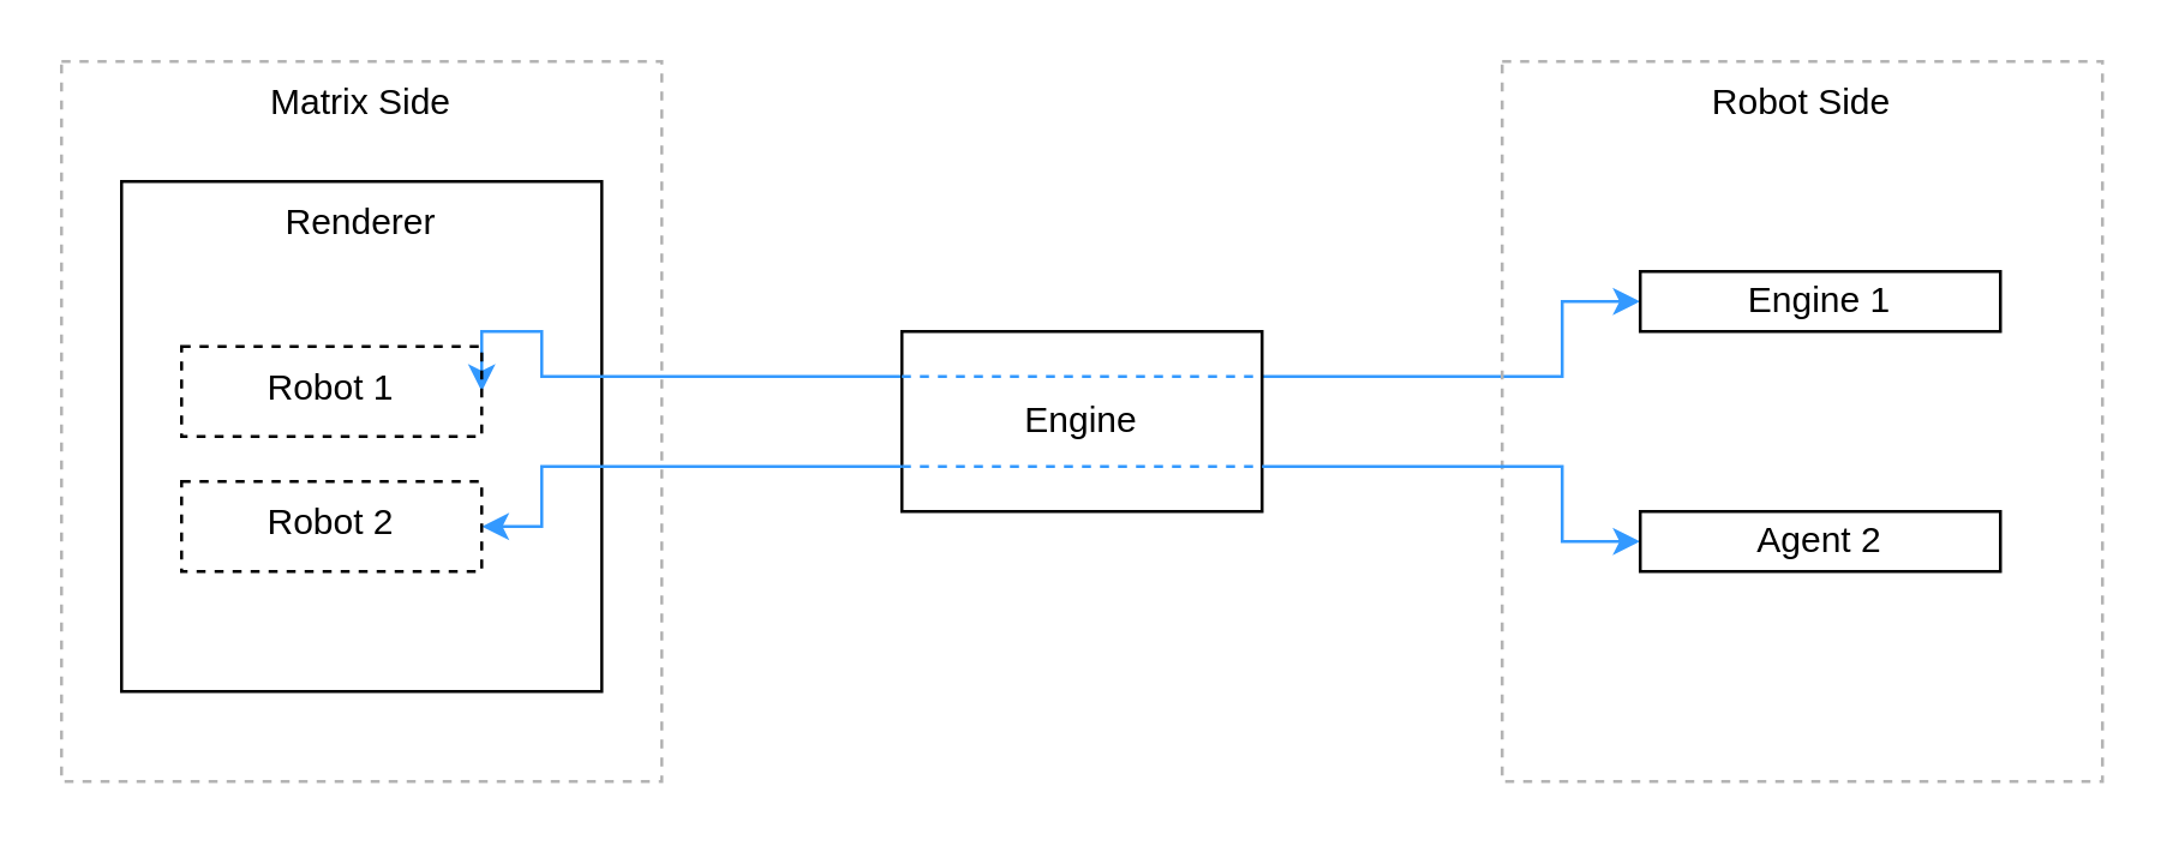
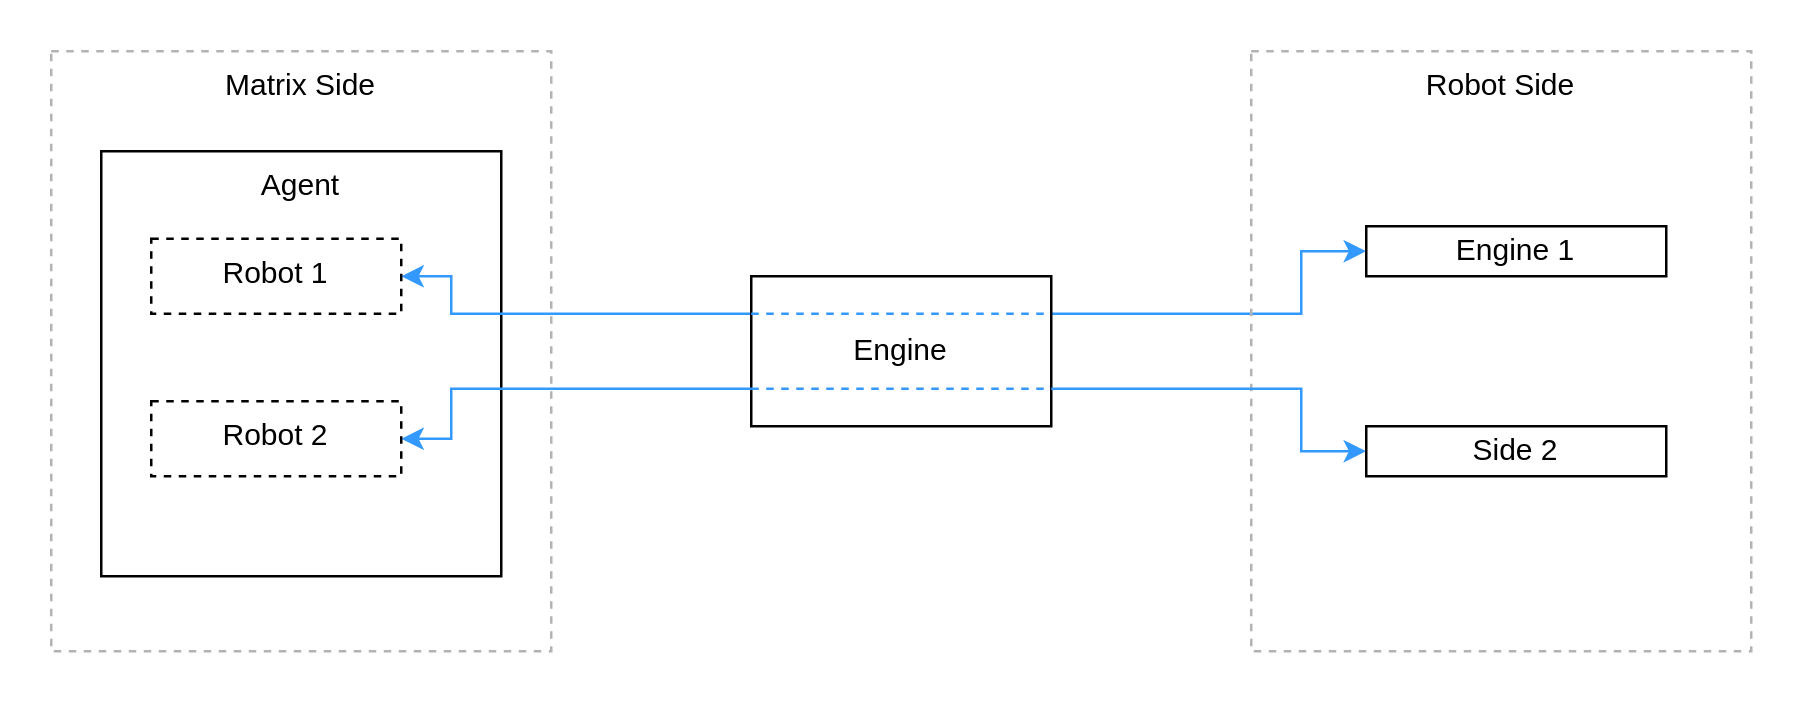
  <mxCell id="0" />
  <mxCell id="1" parent="0" />
  <mxCell id="2" value="Matrix Side" style="rounded=0;whiteSpace=wrap;html=1;fillColor=none;verticalAlign=top;fontColor=#000000;strokeColor=#B3B3B3;dashed=1;" parent="1" vertex="1"><mxGeometry x="20" y="20" width="200" height="240" as="geometry" /></mxCell>
- <mxCell id="3" value="Renderer" style="rounded=0;whiteSpace=wrap;html=1;verticalAlign=top;" parent="1" vertex="1"><mxGeometry x="40" y="60" width="160" height="170" as="geometry" /></mxCell>
+ <mxCell id="3" value="Agent" style="rounded=0;whiteSpace=wrap;html=1;verticalAlign=top;" parent="1" vertex="1"><mxGeometry x="40" y="60" width="160" height="170" as="geometry" /></mxCell>
  <mxCell id="4" style="edgeStyle=orthogonalEdgeStyle;rounded=0;orthogonalLoop=1;jettySize=auto;html=1;exitX=0;exitY=0.25;exitDx=0;exitDy=0;startArrow=none;startFill=0;entryX=1;entryY=0.5;entryDx=0;entryDy=0;fillColor=#dae8fc;strokeColor=#3399FF;" parent="1" source="6" target="12" edge="1"><mxGeometry relative="1" as="geometry"><mxPoint x="201" y="125" as="targetPoint" /><Array as="points"><mxPoint x="180" y="125" /><mxPoint x="180" y="110" /></Array></mxGeometry></mxCell>
  <mxCell id="5" style="rounded=0;orthogonalLoop=1;jettySize=auto;html=1;exitX=1;exitY=0.25;exitDx=0;exitDy=0;entryX=0;entryY=0.5;entryDx=0;entryDy=0;strokeColor=#3399FF;startArrow=none;startFill=0;edgeStyle=orthogonalEdgeStyle;elbow=vertical;fillColor=#dae8fc;" parent="1" source="6" target="8" edge="1"><mxGeometry relative="1" as="geometry"><Array as="points"><mxPoint x="520" y="125" /><mxPoint x="520" y="100" /></Array></mxGeometry></mxCell>
  <mxCell id="6" value="Engine" style="rounded=0;whiteSpace=wrap;html=1;" parent="1" vertex="1"><mxGeometry x="300" y="110" width="120" height="60" as="geometry" /></mxCell>
  <mxCell id="7" value="Robot Side" style="rounded=0;whiteSpace=wrap;html=1;fillColor=none;verticalAlign=top;fontColor=#000000;strokeColor=#B3B3B3;dashed=1;" parent="1" vertex="1"><mxGeometry x="500" y="20" width="200" height="240" as="geometry" /></mxCell>
  <mxCell id="8" value="Engine 1" style="rounded=0;whiteSpace=wrap;html=1;fontColor=#000000;strokeColor=#000000;" parent="1" vertex="1"><mxGeometry x="546" y="90" width="120" height="20" as="geometry" /></mxCell>
  <mxCell id="9" style="rounded=0;orthogonalLoop=1;jettySize=auto;html=1;exitX=0;exitY=0.5;exitDx=0;exitDy=0;entryX=1;entryY=0.75;entryDx=0;entryDy=0;fontColor=#000000;startArrow=classic;startFill=1;strokeColor=#3399FF;strokeWidth=1;targetPerimeterSpacing=0;endSize=6;sourcePerimeterSpacing=0;jumpStyle=none;jumpSize=6;edgeStyle=orthogonalEdgeStyle;fillColor=#dae8fc;endArrow=none;endFill=0;" edge="1" parent="1" source="10" target="6"><mxGeometry relative="1" as="geometry"><Array as="points"><mxPoint x="520" y="180" /><mxPoint x="520" y="155" /></Array></mxGeometry></mxCell>
- <mxCell id="10" value="Agent 2" style="rounded=0;whiteSpace=wrap;html=1;fontColor=#000000;strokeColor=#000000;" vertex="1" parent="1"><mxGeometry x="546" y="170" width="120" height="20" as="geometry" /></mxCell>
+ <mxCell id="10" value="Side 2" style="rounded=0;whiteSpace=wrap;html=1;fontColor=#000000;strokeColor=#000000;" vertex="1" parent="1"><mxGeometry x="546" y="170" width="120" height="20" as="geometry" /></mxCell>
  <mxCell id="11" style="edgeStyle=orthogonalEdgeStyle;rounded=0;orthogonalLoop=1;jettySize=auto;html=1;entryX=0;entryY=0.75;entryDx=0;entryDy=0;startArrow=classic;startFill=1;fillColor=#dae8fc;strokeColor=#3399FF;endArrow=none;endFill=0;" edge="1" parent="1" source="13" target="6"><mxGeometry relative="1" as="geometry"><Array as="points"><mxPoint x="180" y="175" /><mxPoint x="180" y="155" /></Array></mxGeometry></mxCell>
- <mxCell id="12" value="Robot 1" style="rounded=0;whiteSpace=wrap;html=1;dashed=1;fontColor=#000000;strokeColor=#000000;fillColor=none;verticalAlign=top;" vertex="1" parent="1"><mxGeometry x="60" y="115" width="100" height="30" as="geometry" /></mxCell>
+ <mxCell id="12" value="Robot 1" style="rounded=0;whiteSpace=wrap;html=1;dashed=1;fontColor=#000000;strokeColor=#000000;fillColor=none;verticalAlign=top;" vertex="1" parent="1"><mxGeometry x="60" y="95" width="100" height="30" as="geometry" /></mxCell>
  <mxCell id="13" value="Robot 2" style="rounded=0;whiteSpace=wrap;html=1;dashed=1;fontColor=#000000;strokeColor=#000000;fillColor=none;verticalAlign=top;" vertex="1" parent="1"><mxGeometry x="60" y="160" width="100" height="30" as="geometry" /></mxCell>
  <mxCell id="14" style="edgeStyle=orthogonalEdgeStyle;rounded=0;jumpStyle=none;jumpSize=6;orthogonalLoop=1;jettySize=auto;html=1;exitX=0;exitY=0.25;exitDx=0;exitDy=0;entryX=1;entryY=0.25;entryDx=0;entryDy=0;fontColor=#000000;startArrow=none;startFill=0;endSize=6;sourcePerimeterSpacing=0;targetPerimeterSpacing=0;strokeColor=#3399FF;strokeWidth=1;endArrow=none;endFill=0;fillColor=#dae8fc;dashed=1;" edge="1" parent="1" source="6" target="6"><mxGeometry relative="1" as="geometry"><Array as="points"><mxPoint x="360" y="125" /><mxPoint x="360" y="125" /></Array></mxGeometry></mxCell>
  <mxCell id="15" style="edgeStyle=orthogonalEdgeStyle;rounded=0;jumpStyle=none;jumpSize=6;orthogonalLoop=1;jettySize=auto;html=1;exitX=0;exitY=0.75;exitDx=0;exitDy=0;fontColor=#000000;startArrow=none;startFill=0;endSize=6;sourcePerimeterSpacing=0;targetPerimeterSpacing=0;strokeColor=#3399FF;strokeWidth=1;endArrow=none;endFill=0;fillColor=#dae8fc;dashed=1;" edge="1" parent="1" source="6"><mxGeometry relative="1" as="geometry"><mxPoint x="300" y="160" as="sourcePoint" /><mxPoint x="420" y="155" as="targetPoint" /><Array as="points"><mxPoint x="420" y="155" /></Array></mxGeometry></mxCell>
